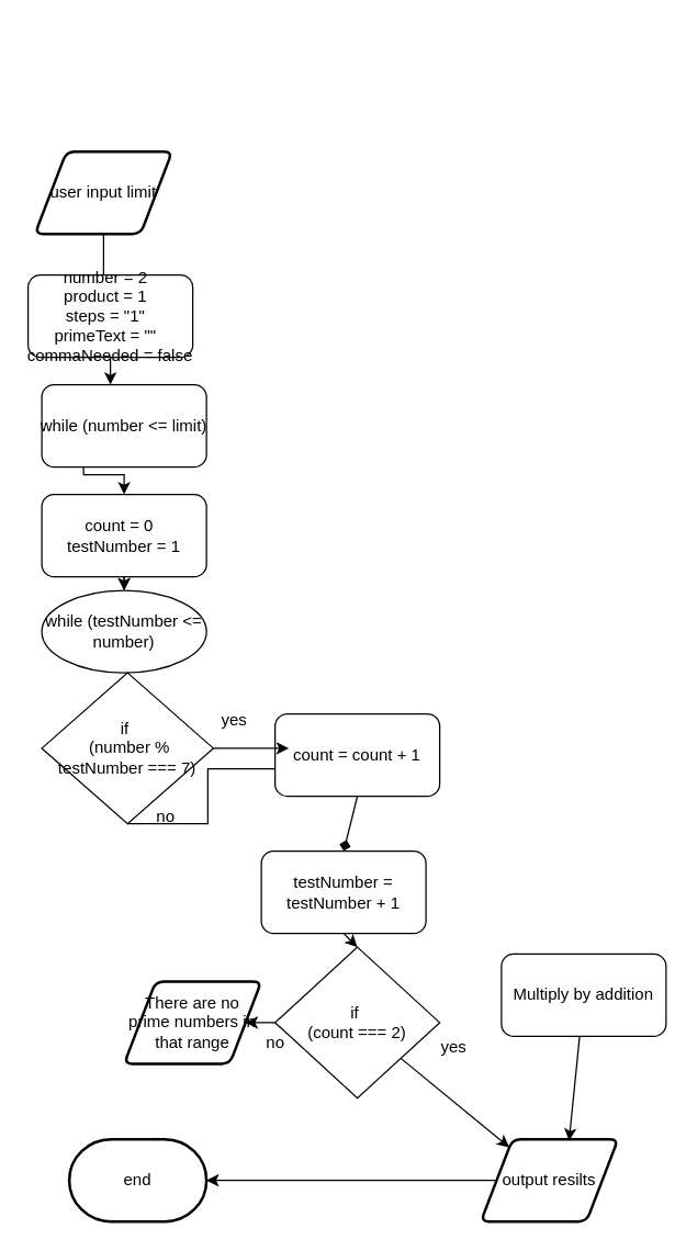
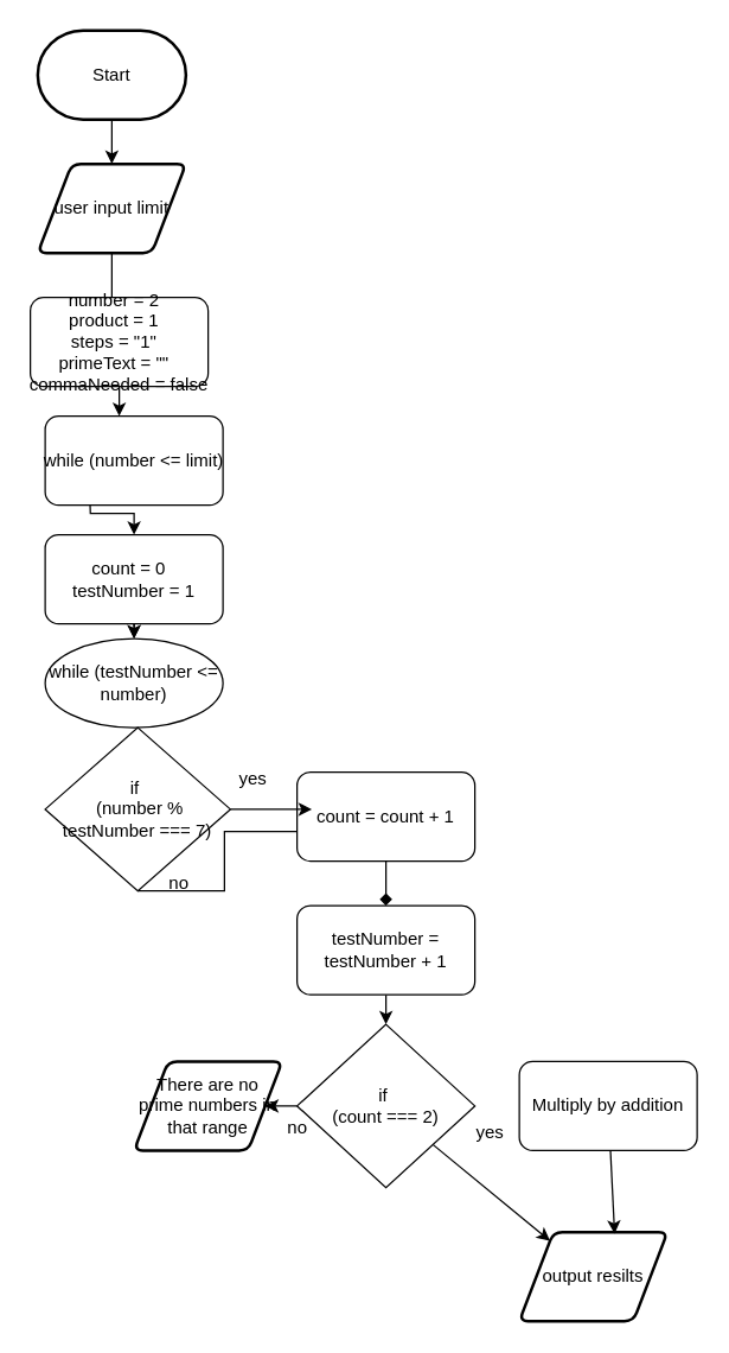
  <mxCell id="0" />
  <mxCell id="1" parent="0" />
  <mxCell id="2" style="edgeStyle=orthogonalEdgeStyle;html=1;rounded=0;entryX=0.5;entryY=0;entryDx=0;entryDy=0;" edge="1" parent="1" target="13"><mxGeometry relative="1" as="geometry"><mxPoint x="60" y="330" as="sourcePoint" /><mxPoint x="90.043" y="350.029" as="targetPoint" /></mxGeometry></mxCell>
+ <mxCell id="3" style="edgeStyle=none;html=1;entryX=0.5;entryY=0;entryDx=0;entryDy=0;" edge="1" parent="1" source="4" target="6"><mxGeometry relative="1" as="geometry" /></mxCell>
+ <mxCell id="4" value="Start" style="strokeWidth=2;html=1;shape=mxgraph.flowchart.terminator;whiteSpace=wrap;" vertex="1" parent="1"><mxGeometry x="25" y="20" width="100" height="60" as="geometry" /></mxCell>
  <mxCell id="5" style="edgeStyle=none;html=1;" edge="1" parent="1" source="6"><mxGeometry relative="1" as="geometry"><mxPoint x="75" y="210" as="targetPoint" /></mxGeometry></mxCell>
  <mxCell id="6" value="user input limit" style="shape=parallelogram;html=1;strokeWidth=2;perimeter=parallelogramPerimeter;whiteSpace=wrap;rounded=1;arcSize=12;size=0.23;" vertex="1" parent="1"><mxGeometry x="25" y="110" width="100" height="60" as="geometry" /></mxCell>
  <mxCell id="7" value="" style="edgeStyle=none;html=1;" edge="1" parent="1" source="8" target="10"><mxGeometry relative="1" as="geometry"><Array as="points"><mxPoint x="80" y="280" /></Array></mxGeometry></mxCell>
  <mxCell id="8" value="&lt;div&gt;&lt;font color=&quot;#000000&quot;&gt;&lt;span style=&quot;text-wrap-mode: nowrap;&quot;&gt;number = 2&amp;nbsp;&amp;nbsp;&lt;/span&gt;&lt;/font&gt;&lt;/div&gt;&lt;div&gt;&lt;font color=&quot;#000000&quot;&gt;&lt;span style=&quot;text-wrap-mode: nowrap;&quot;&gt;product = 1&amp;nbsp;&amp;nbsp;&lt;/span&gt;&lt;/font&gt;&lt;/div&gt;&lt;div&gt;&lt;font color=&quot;#000000&quot;&gt;&lt;span style=&quot;text-wrap-mode: nowrap;&quot;&gt;steps = &quot;1&quot;&amp;nbsp;&amp;nbsp;&lt;/span&gt;&lt;/font&gt;&lt;/div&gt;&lt;div&gt;&lt;font color=&quot;#000000&quot;&gt;&lt;span style=&quot;text-wrap-mode: nowrap;&quot;&gt;primeText = &quot;&quot;&amp;nbsp;&amp;nbsp;&lt;/span&gt;&lt;/font&gt;&lt;/div&gt;&lt;div&gt;&lt;font color=&quot;#000000&quot;&gt;&lt;span style=&quot;text-wrap-mode: nowrap;&quot;&gt;commaNeeded = false&lt;/span&gt;&lt;/font&gt;&lt;/div&gt;" style="rounded=1;whiteSpace=wrap;html=1;" vertex="1" parent="1"><mxGeometry x="20" y="200" width="120" height="60" as="geometry" /></mxCell>
  <mxCell id="9" value="" style="edgeStyle=none;html=1;exitX=0.5;exitY=0;exitDx=0;exitDy=0;" edge="1" parent="1" source="13" target="14"><mxGeometry relative="1" as="geometry" /></mxCell>
  <mxCell id="10" value="&lt;span style=&quot;color: rgb(0, 0, 0); text-wrap-mode: nowrap;&quot;&gt;while (number &amp;lt;= limit)&lt;/span&gt;" style="rounded=1;whiteSpace=wrap;html=1;" vertex="1" parent="1"><mxGeometry x="30" y="280" width="120" height="60" as="geometry" /></mxCell>
- <mxCell id="11" value="end" style="strokeWidth=2;html=1;shape=mxgraph.flowchart.terminator;whiteSpace=wrap;" vertex="1" parent="1"><mxGeometry x="50" y="830" width="100" height="60" as="geometry" /></mxCell>
  <mxCell id="12" style="edgeStyle=none;html=1;exitX=0.5;exitY=1;exitDx=0;exitDy=0;entryX=0.5;entryY=0;entryDx=0;entryDy=0;" edge="1" parent="1" source="13" target="14"><mxGeometry relative="1" as="geometry" /></mxCell>
  <mxCell id="13" value="&lt;div&gt;&lt;font color=&quot;#000000&quot;&gt;count = 0&amp;nbsp;&amp;nbsp;&lt;/font&gt;&lt;/div&gt;&lt;div&gt;&lt;font color=&quot;#000000&quot;&gt;testNumber = 1&lt;/font&gt;&lt;/div&gt;" style="rounded=1;whiteSpace=wrap;html=1;" vertex="1" parent="1"><mxGeometry x="30" y="360" width="120" height="60" as="geometry" /></mxCell>
  <mxCell id="14" value="while (testNumber &amp;lt;= number)" style="ellipse;whiteSpace=wrap;html=1;" vertex="1" parent="1"><mxGeometry x="30" y="430" width="120" height="60" as="geometry" /></mxCell>
  <mxCell id="15" style="edgeStyle=elbowEdgeStyle;html=1;exitX=0.5;exitY=1;exitDx=0;exitDy=0;entryX=0.083;entryY=0.667;entryDx=0;entryDy=0;entryPerimeter=0;rounded=0;curved=0;" edge="1" parent="1" source="16" target="19"><mxGeometry relative="1" as="geometry"><mxPoint x="170" y="600" as="targetPoint" /></mxGeometry></mxCell>
  <mxCell id="16" value="if&amp;nbsp;&lt;div&gt;&lt;span style=&quot;color: rgb(0, 0, 0);&quot;&gt;&amp;nbsp;(number % testNumber === 7)&lt;/span&gt;&lt;/div&gt;" style="rhombus;whiteSpace=wrap;html=1;" vertex="1" parent="1"><mxGeometry x="30" y="490" width="125" height="110" as="geometry" /></mxCell>
  <mxCell id="17" value="yes" style="text;html=1;align=center;verticalAlign=middle;resizable=0;points=[];autosize=1;strokeColor=none;fillColor=none;" vertex="1" parent="1"><mxGeometry x="150" y="510" width="40" height="30" as="geometry" /></mxCell>
  <mxCell id="18" style="edgeStyle=none;html=1;exitX=0.5;exitY=1;exitDx=0;exitDy=0;entryX=0.5;entryY=0;entryDx=0;entryDy=0;endArrow=diamond;" edge="1" parent="1" source="19" target="21"><mxGeometry relative="1" as="geometry" /></mxCell>
  <mxCell id="19" value="count = count + 1" style="rounded=1;whiteSpace=wrap;html=1;" vertex="1" parent="1"><mxGeometry x="200" y="520" width="120" height="60" as="geometry" /></mxCell>
  <mxCell id="20" style="edgeStyle=none;html=1;exitX=0.5;exitY=1;exitDx=0;exitDy=0;entryX=0.5;entryY=0;entryDx=0;entryDy=0;" edge="1" parent="1" source="21" target="24"><mxGeometry relative="1" as="geometry" /></mxCell>
- <mxCell id="21" value="testNumber = testNumber + 1" style="rounded=1;whiteSpace=wrap;html=1;" vertex="1" parent="1"><mxGeometry x="190" y="620" width="120" height="60" as="geometry" /></mxCell>
+ <mxCell id="21" value="testNumber = testNumber + 1" style="rounded=1;whiteSpace=wrap;html=1;" vertex="1" parent="1"><mxGeometry x="200" y="610" width="120" height="60" as="geometry" /></mxCell>
  <mxCell id="22" style="edgeStyle=none;html=1;" edge="1" parent="1" source="24" target="26"><mxGeometry relative="1" as="geometry" /></mxCell>
  <mxCell id="23" style="edgeStyle=none;html=1;exitX=0;exitY=0.5;exitDx=0;exitDy=0;entryX=1;entryY=0.5;entryDx=0;entryDy=0;" edge="1" parent="1" source="24" target="27"><mxGeometry relative="1" as="geometry" /></mxCell>
  <mxCell id="24" value="if&amp;nbsp;&lt;div&gt;(count === 2)&lt;/div&gt;" style="rhombus;whiteSpace=wrap;html=1;" vertex="1" parent="1"><mxGeometry x="200" y="690" width="120" height="110" as="geometry" /></mxCell>
- <mxCell id="25" value="Multiply by addition" style="rounded=1;whiteSpace=wrap;html=1;" vertex="1" parent="1"><mxGeometry x="365" y="695" width="120" height="60" as="geometry" /></mxCell>
+ <mxCell id="25" value="Multiply by addition" style="rounded=1;whiteSpace=wrap;html=1;" vertex="1" parent="1"><mxGeometry x="350" y="715" width="120" height="60" as="geometry" /></mxCell>
  <mxCell id="26" value="output resilts" style="shape=parallelogram;html=1;strokeWidth=2;perimeter=parallelogramPerimeter;whiteSpace=wrap;rounded=1;arcSize=12;size=0.23;" vertex="1" parent="1"><mxGeometry x="350" y="830" width="100" height="60" as="geometry" /></mxCell>
  <mxCell id="27" value="There are no prime numbers in that range" style="shape=parallelogram;html=1;strokeWidth=2;perimeter=parallelogramPerimeter;whiteSpace=wrap;rounded=1;arcSize=12;size=0.23;" vertex="1" parent="1"><mxGeometry x="90" y="715" width="100" height="60" as="geometry" /></mxCell>
  <mxCell id="28" value="yes" style="text;html=1;align=center;verticalAlign=middle;resizable=0;points=[];autosize=1;strokeColor=none;fillColor=none;" vertex="1" parent="1"><mxGeometry x="310" y="748" width="40" height="30" as="geometry" /></mxCell>
  <mxCell id="29" value="no" style="text;html=1;align=center;verticalAlign=middle;resizable=0;points=[];autosize=1;strokeColor=none;fillColor=none;" vertex="1" parent="1"><mxGeometry x="180" y="745" width="40" height="30" as="geometry" /></mxCell>
  <mxCell id="30" style="edgeStyle=none;html=1;entryX=0.643;entryY=0.018;entryDx=0;entryDy=0;entryPerimeter=0;" edge="1" parent="1" source="25" target="26"><mxGeometry relative="1" as="geometry" /></mxCell>
- <mxCell id="31" style="edgeStyle=none;html=1;entryX=1;entryY=0.5;entryDx=0;entryDy=0;entryPerimeter=0;" edge="1" parent="1" source="26" target="11"><mxGeometry relative="1" as="geometry" /></mxCell>
  <mxCell id="32" style="edgeStyle=none;html=1;entryX=0.083;entryY=0.417;entryDx=0;entryDy=0;entryPerimeter=0;" edge="1" parent="1" source="16" target="19"><mxGeometry relative="1" as="geometry" /></mxCell>
  <mxCell id="33" value="no" style="text;html=1;align=center;verticalAlign=middle;resizable=0;points=[];autosize=1;strokeColor=none;fillColor=none;" vertex="1" parent="1"><mxGeometry x="100" y="580" width="40" height="30" as="geometry" /></mxCell>
